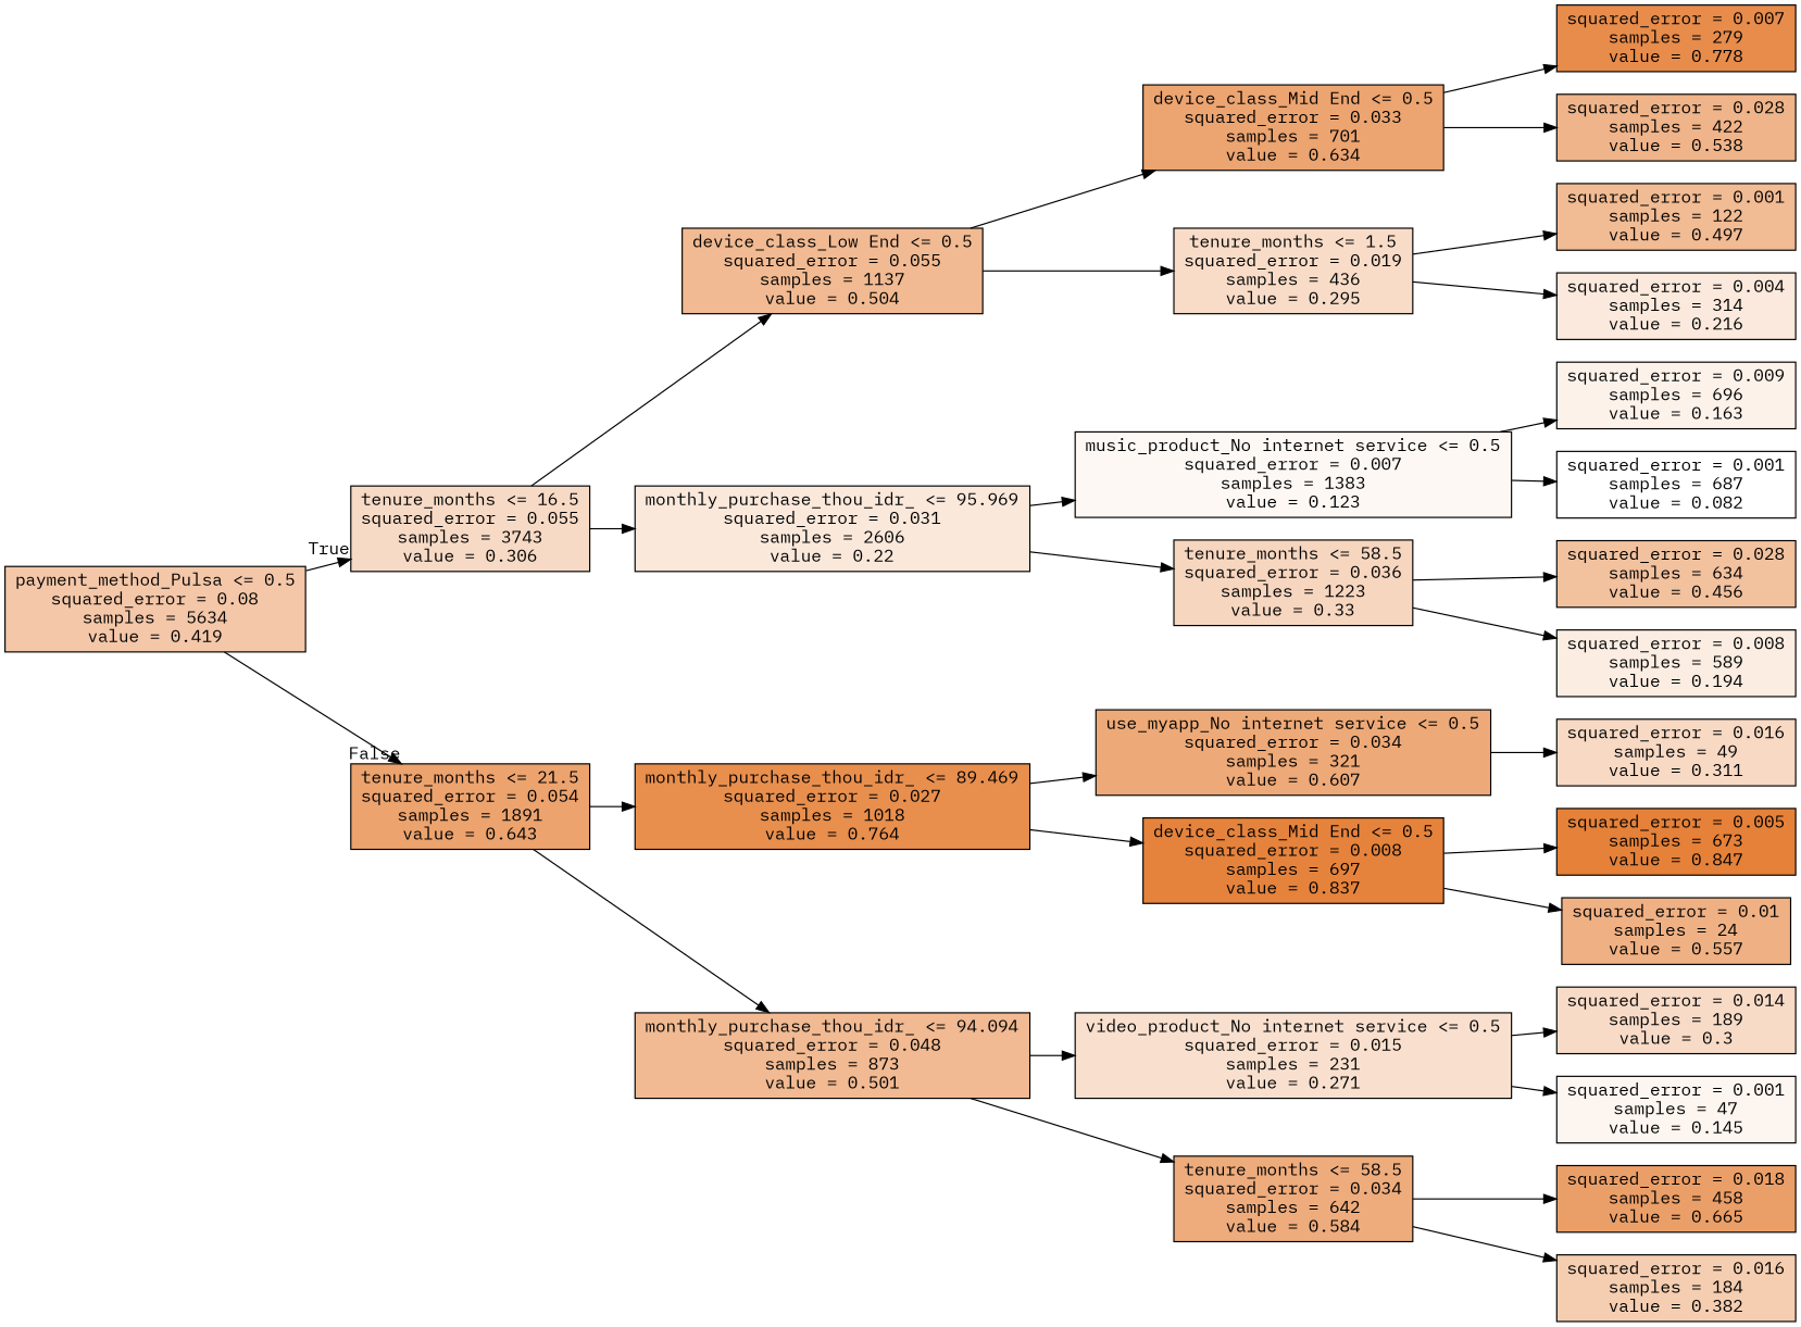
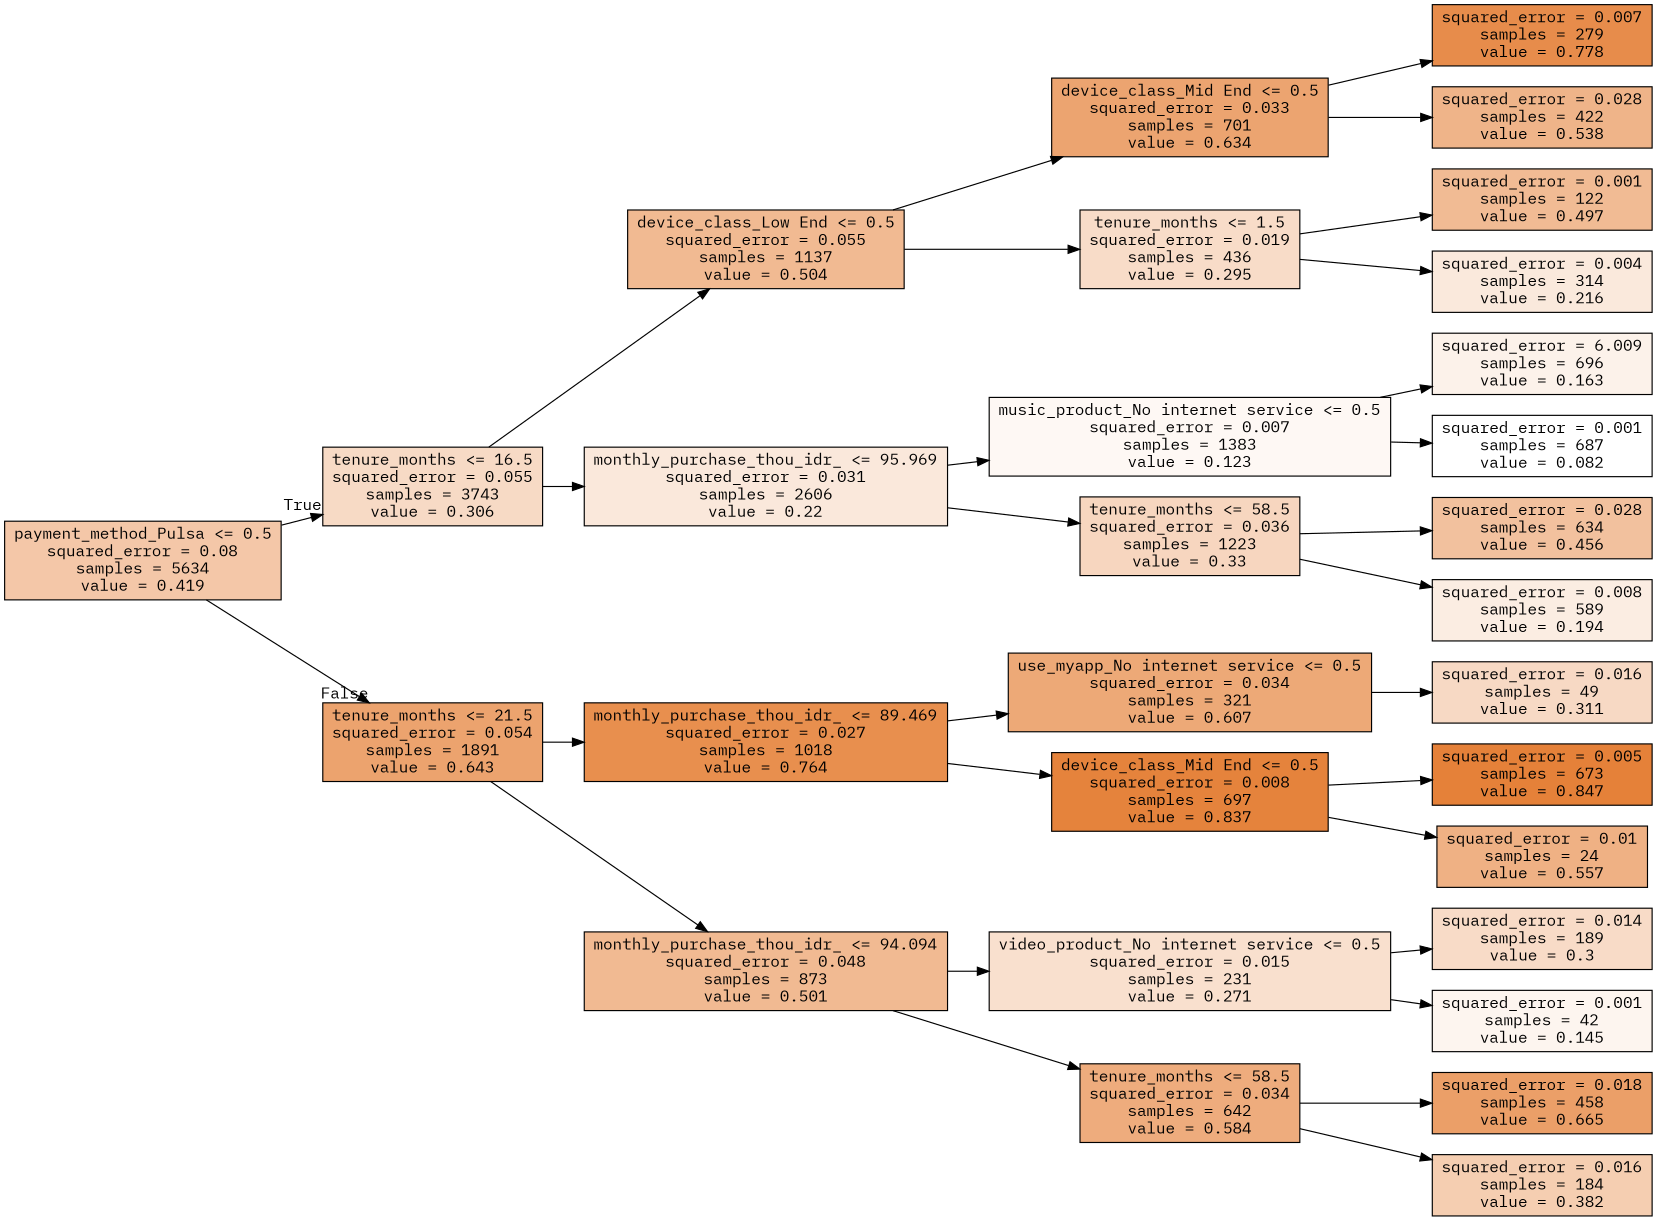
  digraph {
    fontname="IBM Plex Mono"
    rankdir=LR
    node [color=black fillcolor="#f1ba92" fontname="IBM Plex Mono" shape=box style=filled]
    edge [fontname="IBM Plex Mono"]
    n1 [fillcolor="#f4c7a8" label="payment_method_Pulsa <= 0.5\nsquared_error = 0.08\nsamples = 5634\nvalue = 0.419"]
    n2 [fillcolor="#f7dac5" label="tenure_months <= 16.5\nsquared_error = 0.055\nsamples = 3743\nvalue = 0.306"]
    n3 [fillcolor="#eca36e" label="tenure_months <= 21.5\nsquared_error = 0.054\nsamples = 1891\nvalue = 0.643"]
    n4 [label="device_class_Low End <= 0.5\nsquared_error = 0.055\nsamples = 1137\nvalue = 0.504"]
    n5 [fillcolor="#fae8db" label="monthly_purchase_thou_idr_ <= 95.969\nsquared_error = 0.031\nsamples = 2606\nvalue = 0.22"]
    n6 [fillcolor="#e88f4e" label="monthly_purchase_thou_idr_ <= 89.469\nsquared_error = 0.027\nsamples = 1018\nvalue = 0.764"]
    n7 [label="monthly_purchase_thou_idr_ <= 94.094\nsquared_error = 0.048\nsamples = 873\nvalue = 0.501"]
    n8 [fillcolor="#eca470" label="device_class_Mid End <= 0.5\nsquared_error = 0.033\nsamples = 701\nvalue = 0.634"]
    n9 [fillcolor="#f8dcc8" label="tenure_months <= 1.5\nsquared_error = 0.019\nsamples = 436\nvalue = 0.295"]
    n10 [fillcolor="#fef8f4" label="music_product_No internet service <= 0.5\nsquared_error = 0.007\nsamples = 1383\nvalue = 0.123"]
    n11 [fillcolor="#f7d6bf" label="tenure_months <= 58.5\nsquared_error = 0.036\nsamples = 1223\nvalue = 0.33"]
    n12 [fillcolor="#e78c4b" label="squared_error = 0.007\nsamples = 279\nvalue = 0.778"]
    n13 [fillcolor="#efb489" label="squared_error = 0.028\nsamples = 422\nvalue = 0.538"]
    n14 [fillcolor="#f1bb94" label="squared_error = 0.001\nsamples = 122\nvalue = 0.497"]
    n15 [fillcolor="#fae9dc" label="squared_error = 0.004\nsamples = 314\nvalue = 0.216"]
-   n16 [fillcolor="#fcf2ea" label="squared_error = 0.009\nsamples = 696\nvalue = 0.163"]
+   n16 [fillcolor="#fcf2ea" label="squared_error = 6.009\nsamples = 696\nvalue = 0.163"]
    n17 [fillcolor="#ffffff" label="squared_error = 0.001\nsamples = 687\nvalue = 0.082"]
    n18 [fillcolor="#f2c19e" label="squared_error = 0.028\nsamples = 634\nvalue = 0.456"]
    n19 [fillcolor="#fbede2" label="squared_error = 0.008\nsamples = 589\nvalue = 0.194"]
    n20 [fillcolor="#eda977" label="use_myapp_No internet service <= 0.5\nsquared_error = 0.034\nsamples = 321\nvalue = 0.607"]
    n21 [fillcolor="#e5833c" label="device_class_Mid End <= 0.5\nsquared_error = 0.008\nsamples = 697\nvalue = 0.837"]
    n22 [fillcolor="#f9e0ce" label="video_product_No internet service <= 0.5\nsquared_error = 0.015\nsamples = 231\nvalue = 0.271"]
    n23 [fillcolor="#eeac7d" label="tenure_months <= 58.5\nsquared_error = 0.034\nsamples = 642\nvalue = 0.584"]
    n24 [fillcolor="#f7d9c4" label="squared_error = 0.016\nsamples = 49\nvalue = 0.311"]
    n25 [fillcolor="#e58139" label="squared_error = 0.005\nsamples = 673\nvalue = 0.847"]
    n26 [fillcolor="#efb184" label="squared_error = 0.01\nsamples = 24\nvalue = 0.557"]
    n27 [fillcolor="#f8dbc7" label="squared_error = 0.014\nsamples = 189\nvalue = 0.3"]
-   n28 [fillcolor="#fdf5ef" label="squared_error = 0.001\nsamples = 47\nvalue = 0.145"]
+   n28 [fillcolor="#fdf5ef" label="squared_error = 0.001\nsamples = 42\nvalue = 0.145"]
    n29 [fillcolor="#eb9f68" label="squared_error = 0.018\nsamples = 458\nvalue = 0.665"]
    n30 [fillcolor="#f5ceb1" label="squared_error = 0.016\nsamples = 184\nvalue = 0.382"]
    n1 -> n2 [headlabel=True labelangle=-45 labeldistance=2.5]
    n1 -> n3 [headlabel=False labelangle=45 labeldistance=2.5]
    n2 -> n4
    n2 -> n5
    n3 -> n6
    n3 -> n7
    n4 -> n8
    n4 -> n9
    n5 -> n10
    n5 -> n11
    n6 -> n20
    n6 -> n21
    n7 -> n22
    n7 -> n23
    n8 -> n12
    n8 -> n13
    n9 -> n14
    n9 -> n15
    n10 -> n16
    n10 -> n17
    n11 -> n18
    n11 -> n19
    n20 -> n24
    n21 -> n25
    n21 -> n26
    n22 -> n27
    n22 -> n28
    n23 -> n29
    n23 -> n30
  }
